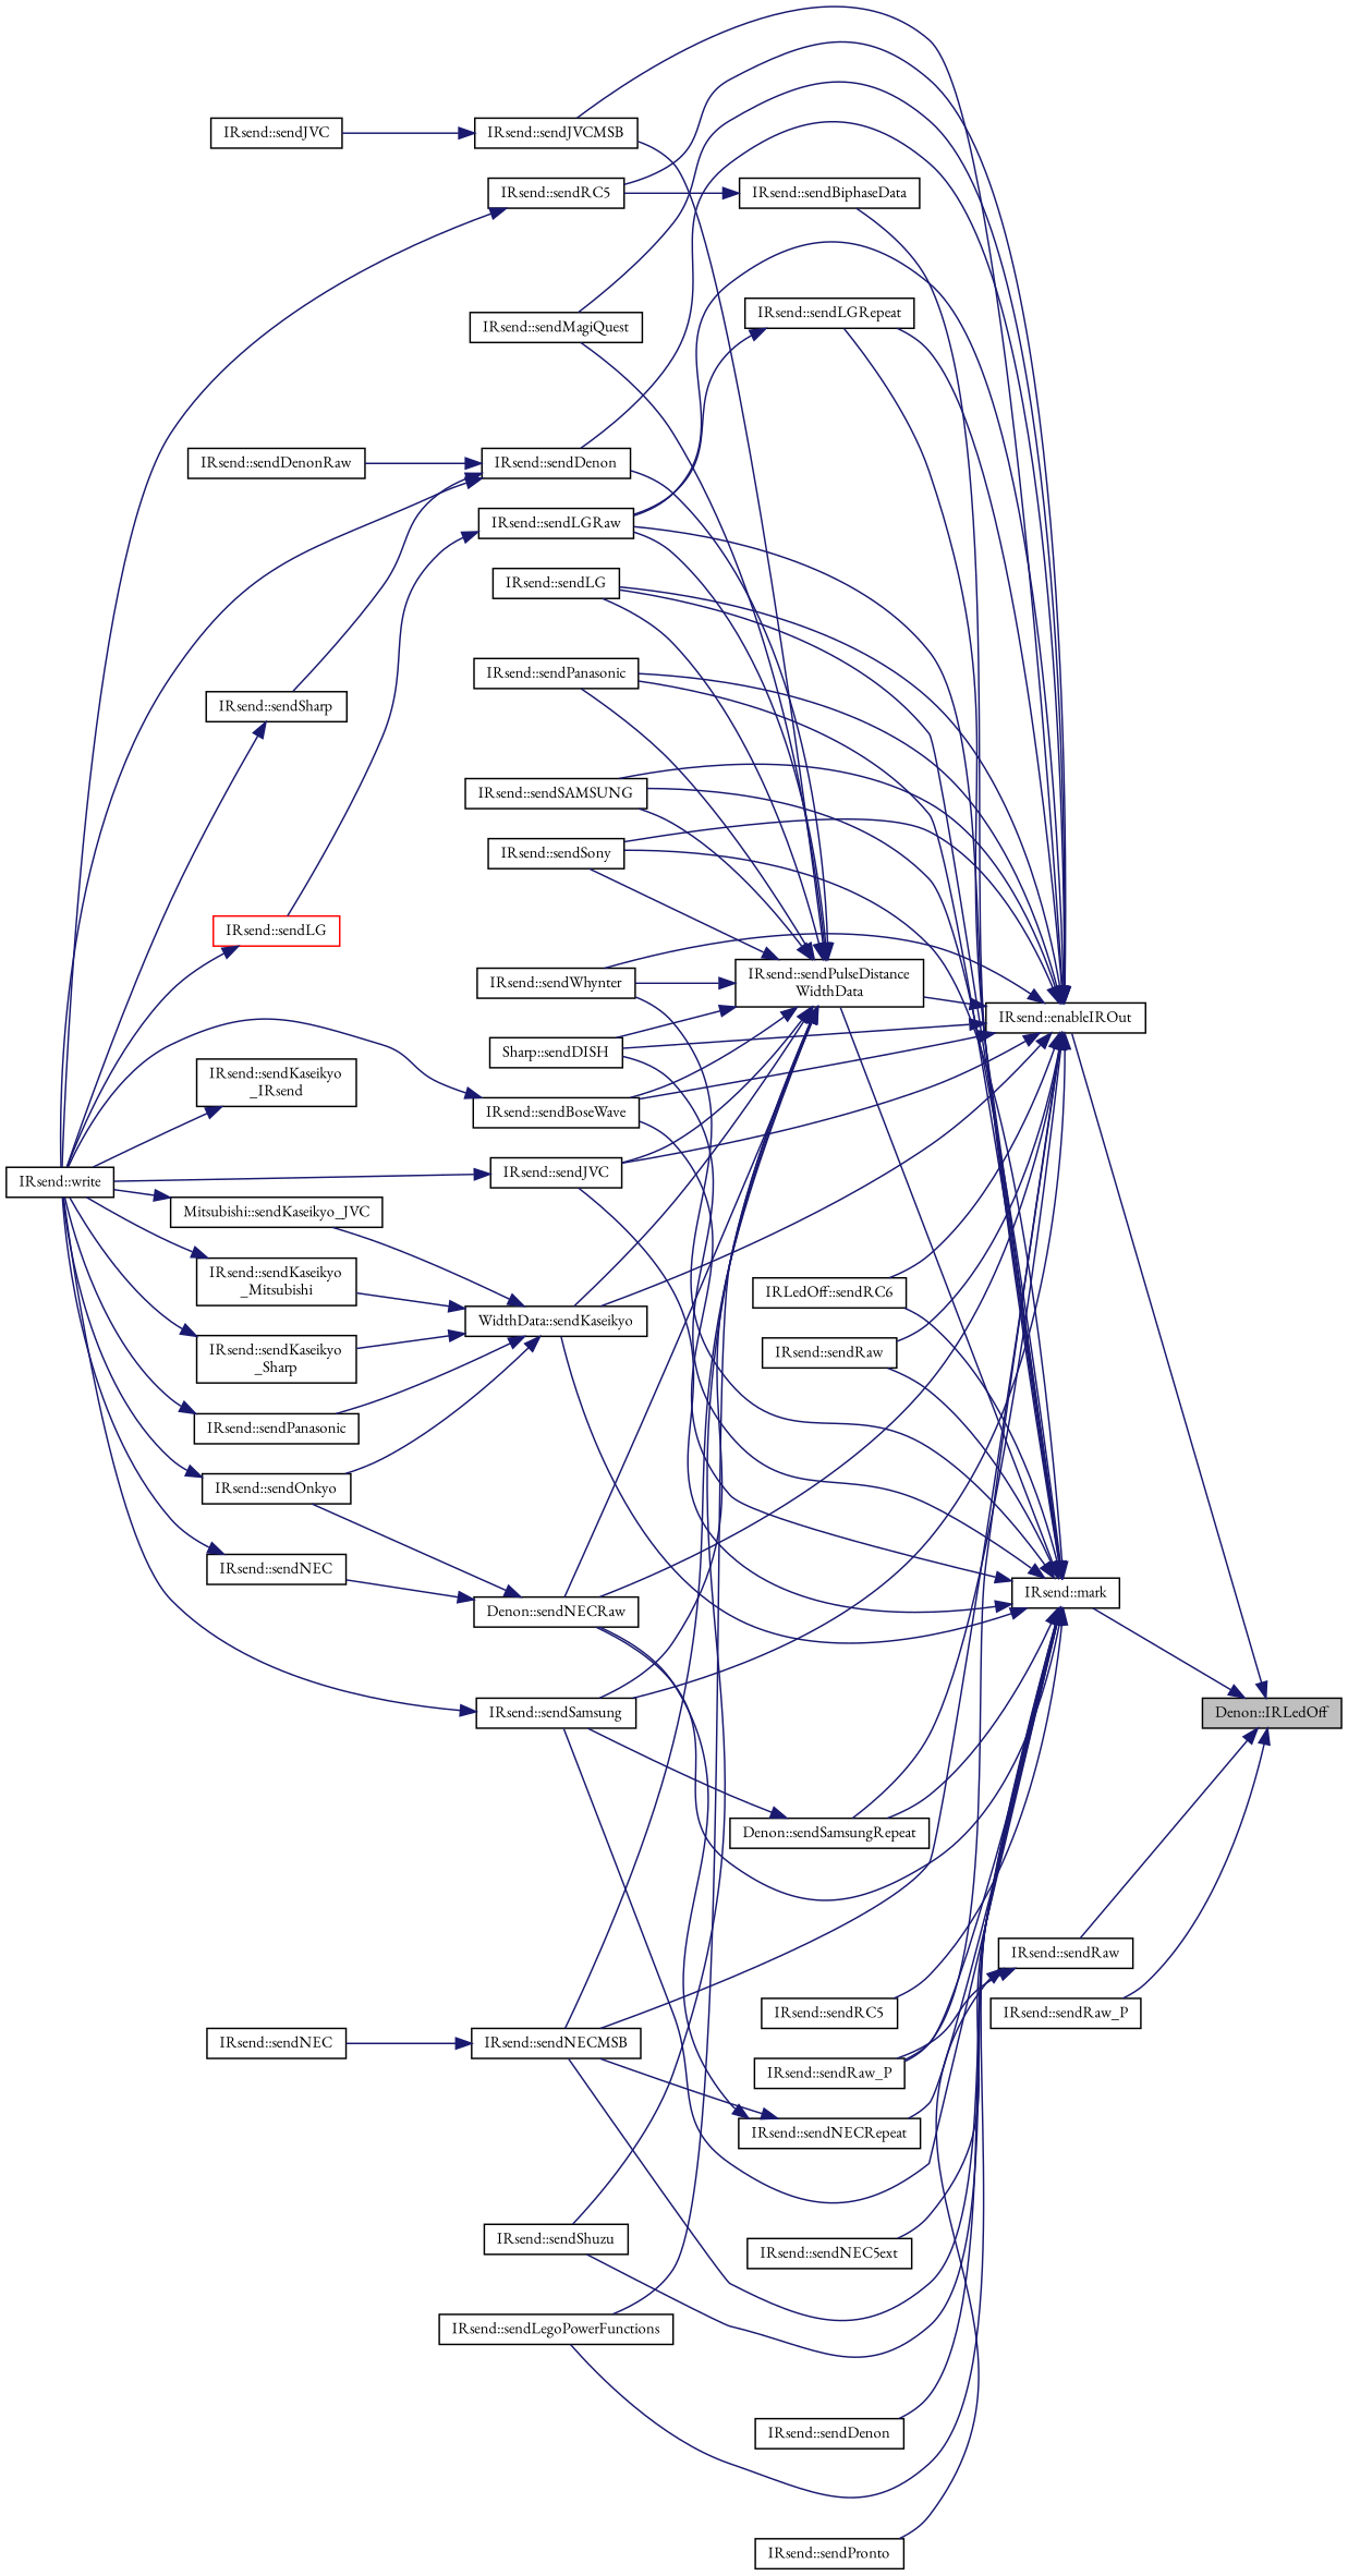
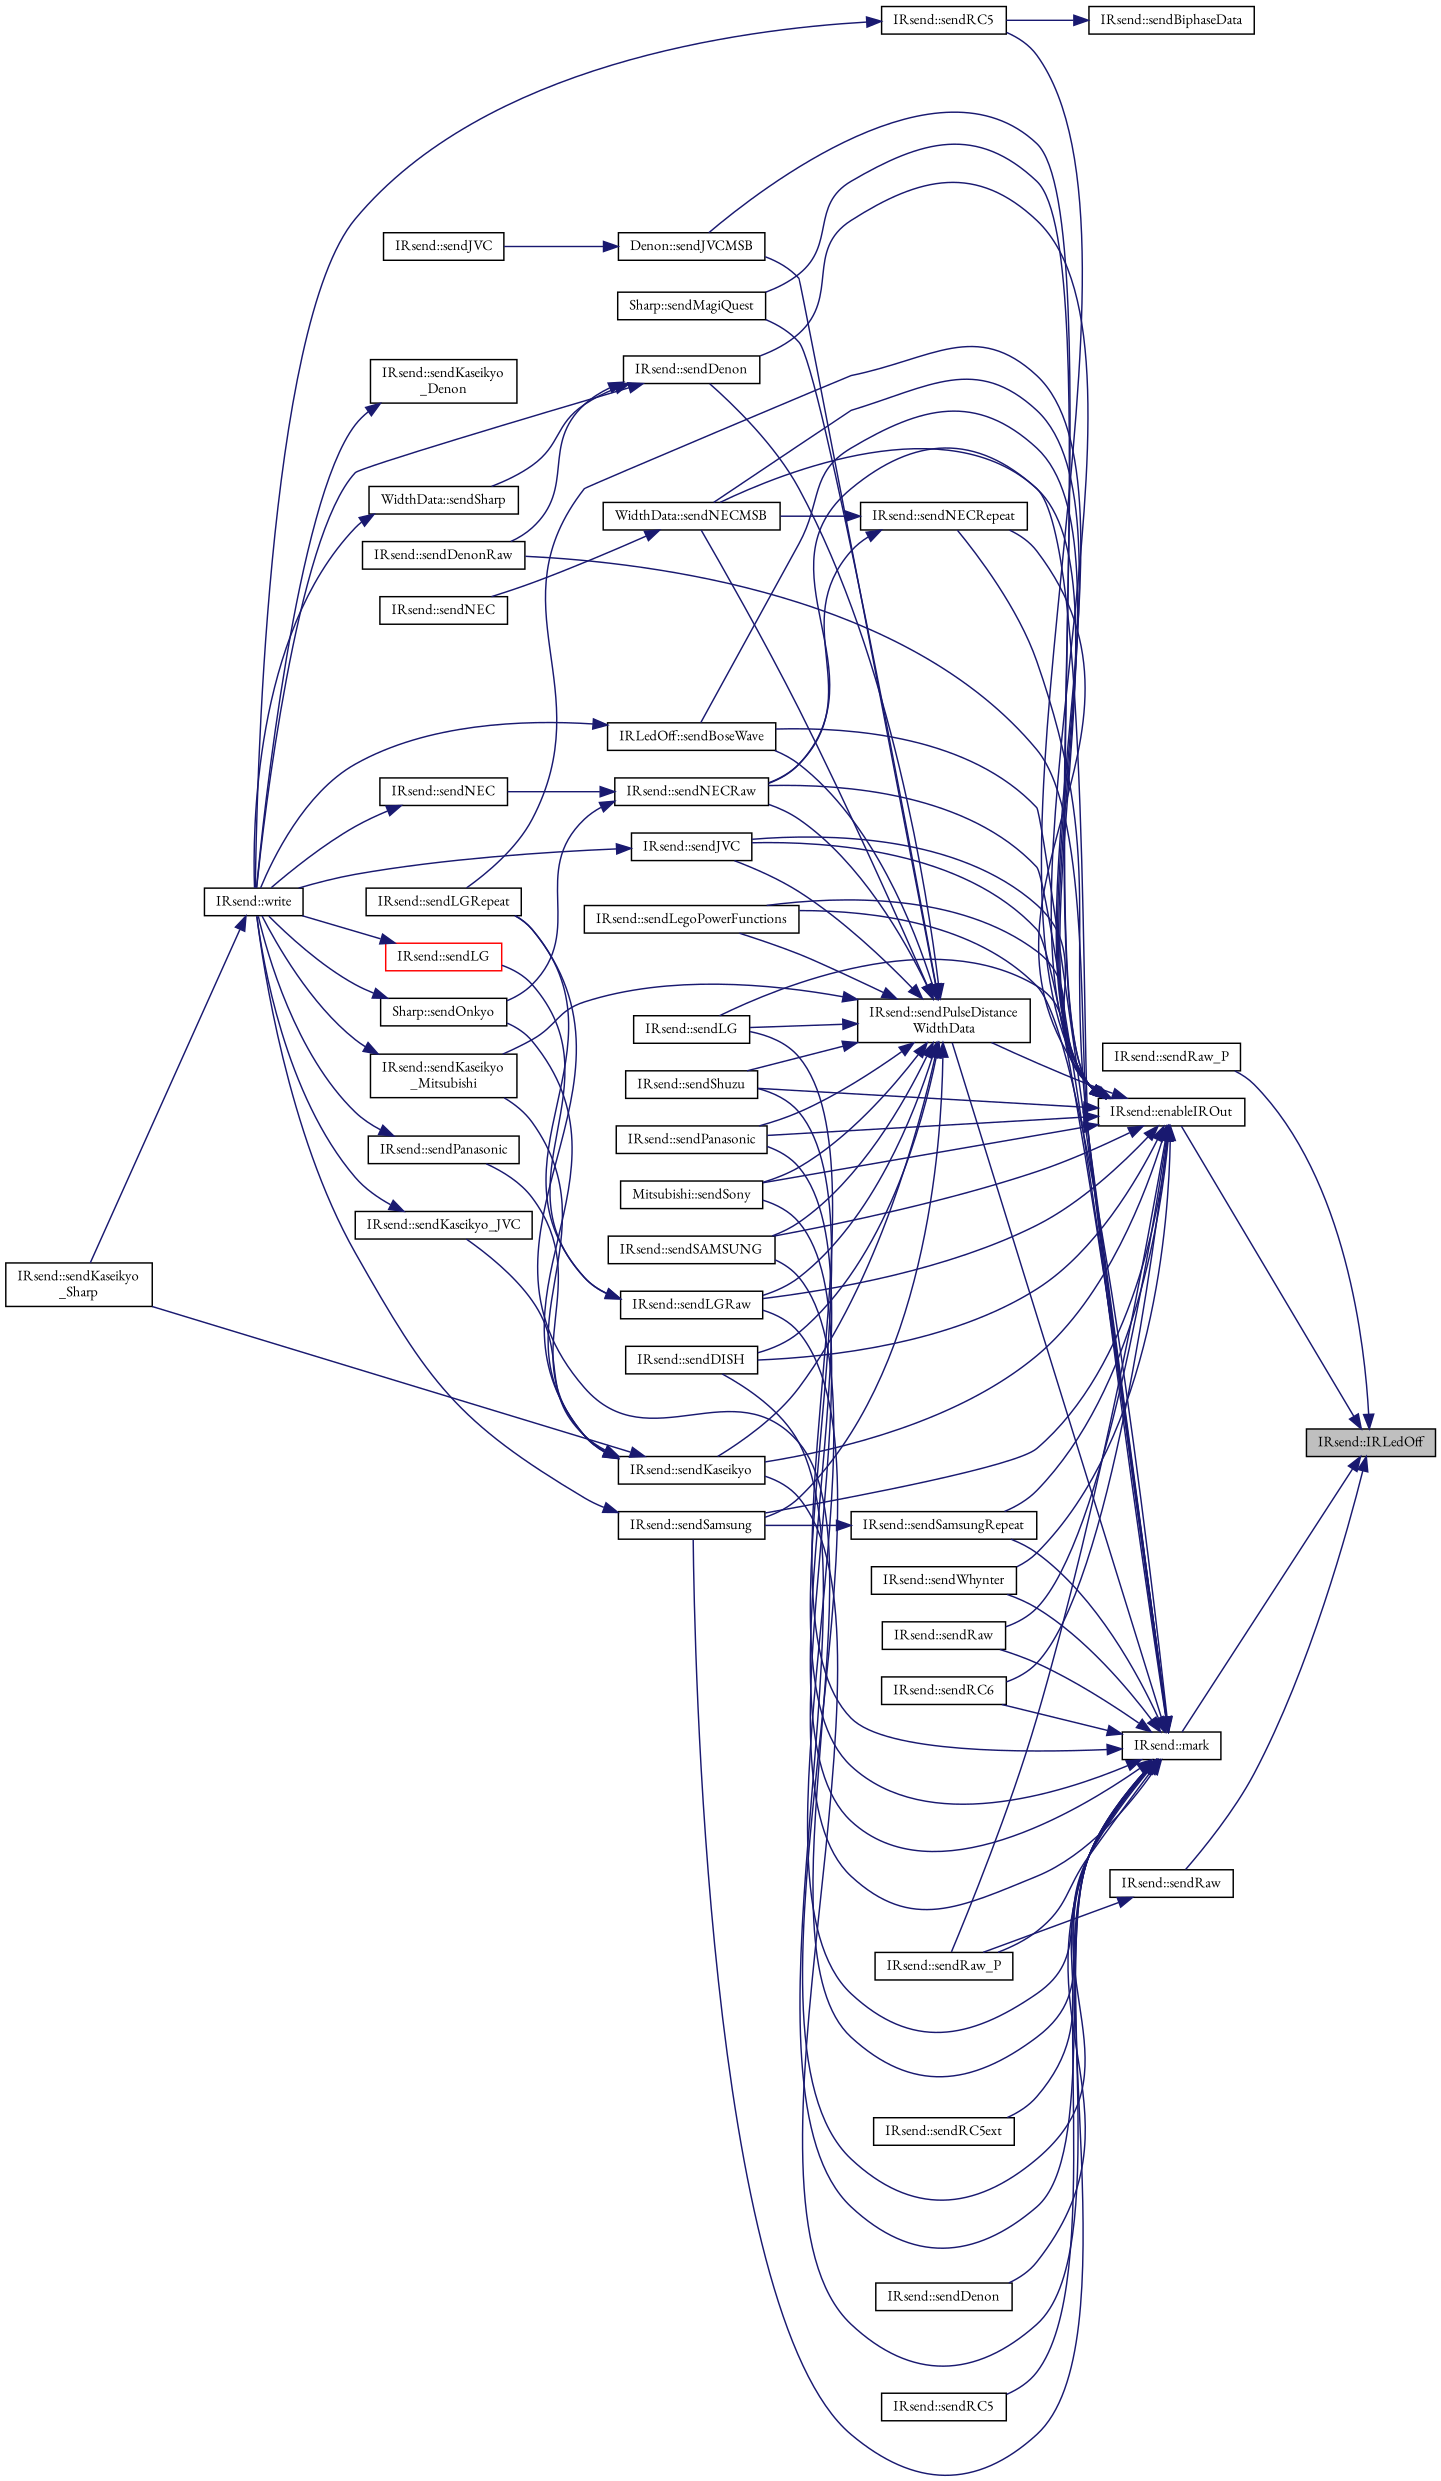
  digraph {
    fontname="EB Garamond"
    rankdir=RL
    node [color=black fillcolor=white fontname="EB Garamond" fontsize=10 shape=record style=filled]
    edge [color=midnightblue dir=back fontname="EB Garamond" fontsize=10 labelfontname=Helvetica labelfontsize=10 style=solid]
-   n1 [fillcolor=grey75 fontcolor=black height=0.2 label="Denon::IRLedOff" width=0.4]
+   n1 [fillcolor=grey75 fontcolor=black height=0.2 label="IRsend::IRLedOff" width=0.4]
    n2 [height=0.2 label="IRsend::enableIROut" width=0.4]
    n3 [height=0.2 label="IRsend::mark" width=0.4]
    n4 [height=0.2 label="IRsend::sendRaw" width=0.4]
    n5 [height=0.2 label="IRsend::sendRaw_P" width=0.4]
-   n6 [height=0.2 label="IRsend::sendBoseWave" width=0.4]
+   n6 [height=0.2 label="IRLedOff::sendBoseWave" width=0.4]
    n7 [height=0.2 label="IRsend::sendDenon" width=0.4]
-   n8 [height=0.2 label="Sharp::sendDISH" width=0.4]
+   n8 [height=0.2 label="IRsend::sendDISH" width=0.4]
    n9 [height=0.2 label="IRsend::sendJVC" width=0.4]
-   n10 [height=0.2 label="IRsend::sendJVCMSB" width=0.4]
-   n11 [height=0.2 label="WidthData::sendKaseikyo" width=0.4]
+   n10 [height=0.2 label="Denon::sendJVCMSB" width=0.4]
+   n11 [height=0.2 label="IRsend::sendKaseikyo" width=0.4]
    n12 [height=0.2 label="IRsend::sendLegoPowerFunctions" width=0.4]
    n13 [height=0.2 label="IRsend::sendLG" width=0.4]
    n14 [height=0.2 label="IRsend::sendLGRaw" width=0.4]
    n15 [height=0.2 label="IRsend::sendLGRepeat" width=0.4]
-   n16 [height=0.2 label="IRsend::sendMagiQuest" width=0.4]
-   n17 [height=0.2 label="IRsend::sendNECMSB" width=0.4]
-   n18 [height=0.2 label="Denon::sendNECRaw" width=0.4]
+   n16 [height=0.2 label="Sharp::sendMagiQuest" width=0.4]
+   n17 [height=0.2 label="WidthData::sendNECMSB" width=0.4]
+   n18 [height=0.2 label="IRsend::sendNECRaw" width=0.4]
    n19 [height=0.2 label="IRsend::sendNECRepeat" width=0.4]
    n20 [height=0.2 label="IRsend::sendPanasonic" width=0.4]
    n21 [height=0.2 label="IRsend::sendRaw" width=0.4]
    n22 [height=0.2 label="IRsend::sendRaw_P" width=0.4]
    n23 [height=0.2 label="IRsend::sendRC5" width=0.4]
-   n24 [height=0.2 label="IRLedOff::sendRC6" width=0.4]
+   n24 [height=0.2 label="IRsend::sendRC6" width=0.4]
    n25 [height=0.2 label="IRsend::sendSamsung" width=0.4]
    n26 [height=0.2 label="IRsend::sendSAMSUNG" width=0.4]
-   n27 [height=0.2 label="Denon::sendSamsungRepeat" width=0.4]
+   n27 [height=0.2 label="IRsend::sendSamsungRepeat" width=0.4]
    n28 [height=0.2 label="IRsend::sendShuzu" width=0.4]
-   n29 [height=0.2 label="IRsend::sendSony" width=0.4]
+   n29 [height=0.2 label="Mitsubishi::sendSony" width=0.4]
    n30 [height=0.2 label="IRsend::sendWhynter" width=0.4]
    n31 [height=0.2 label="IRsend::sendPulseDistance\lWidthData" width=0.4]
-   n32 [height=0.2 label="IRsend::sendNEC5ext" width=0.4]
+   n32 [height=0.2 label="IRsend::sendRC5ext" width=0.4]
    n33 [height=0.2 label="IRsend::sendBiphaseData" width=0.4]
    n34 [height=0.2 label="IRsend::sendDenon" width=0.4]
    n35 [height=0.2 label="IRsend::sendRC5" width=0.4]
-   n36 [height=0.2 label="IRsend::sendPronto" width=0.4]
    n37 [height=0.2 label="IRsend::write" width=0.4]
    n38 [height=0.2 label="IRsend::sendDenonRaw" width=0.4]
-   n39 [height=0.2 label="IRsend::sendSharp" width=0.4]
+   n39 [height=0.2 label="WidthData::sendSharp" width=0.4]
    n40 [height=0.2 label="IRsend::sendJVC" width=0.4]
-   n41 [height=0.2 label="Mitsubishi::sendKaseikyo_JVC" width=0.4]
+   n41 [height=0.2 label="IRsend::sendKaseikyo_JVC" width=0.4]
    n42 [height=0.2 label="IRsend::sendKaseikyo\l_Mitsubishi" width=0.4]
    n43 [height=0.2 label="IRsend::sendKaseikyo\l_Sharp" width=0.4]
    n44 [height=0.2 label="IRsend::sendPanasonic" width=0.4]
-   n45 [height=0.2 label="IRsend::sendOnkyo" width=0.4]
+   n45 [height=0.2 label="Sharp::sendOnkyo" width=0.4]
    n46 [color=red height=0.2 label="IRsend::sendLG" width=0.4]
    n47 [height=0.2 label="IRsend::sendNEC" width=0.4]
    n48 [height=0.2 label="IRsend::sendNEC" width=0.4]
-   n49 [height=0.2 label="IRsend::sendKaseikyo\l_IRsend" width=0.4]
+   n49 [height=0.2 label="IRsend::sendKaseikyo\l_Denon" width=0.4]
    n1 -> n2
    n1 -> n3
    n1 -> n4
    n1 -> n5
    n2 -> n6
    n2 -> n7
    n2 -> n8
    n2 -> n9
    n2 -> n10
    n2 -> n11
+   n2 -> n12
    n2 -> n13
    n2 -> n14
    n2 -> n15
    n2 -> n16
    n2 -> n17
    n2 -> n18
+   n2 -> n19
    n2 -> n20
    n2 -> n21
    n2 -> n22
    n2 -> n23
    n2 -> n24
    n2 -> n25
    n2 -> n26
    n2 -> n27
+   n2 -> n28
    n2 -> n29
    n2 -> n30
    n2 -> n31
    n3 -> n6
    n3 -> n8
    n3 -> n9
    n3 -> n11
    n3 -> n12
    n3 -> n13
    n3 -> n14
    n3 -> n15
    n3 -> n17
    n3 -> n18
    n3 -> n19
    n3 -> n20
    n3 -> n21
    n3 -> n22
    n3 -> n24
    n3 -> n25
    n3 -> n26
    n3 -> n27
    n3 -> n28
    n3 -> n29
    n3 -> n30
    n3 -> n31
    n3 -> n32
-   n3 -> n33
+   n3 -> n38
    n3 -> n34
    n3 -> n35
    n4 -> n22
-   n4 -> n36
    n6 -> n37
    n7 -> n37
    n7 -> n38
    n7 -> n39
    n9 -> n37
    n10 -> n40
    n11 -> n41
    n11 -> n42
    n11 -> n43
    n11 -> n44
    n11 -> n45
    n14 -> n46
-   n15 -> n14
+   n14 -> n15
    n17 -> n47
    n18 -> n45
    n18 -> n48
    n19 -> n17
    n19 -> n18
    n23 -> n37
    n25 -> n37
    n27 -> n25
    n31 -> n6
    n31 -> n7
    n31 -> n8
    n31 -> n9
    n31 -> n10
    n31 -> n11
    n31 -> n12
    n31 -> n13
    n31 -> n14
    n31 -> n16
    n31 -> n17
    n31 -> n18
    n31 -> n20
    n31 -> n25
    n31 -> n26
    n31 -> n28
    n31 -> n29
-   n31 -> n30
+   n31 -> n42
    n33 -> n23
    n39 -> n37
    n41 -> n37
    n42 -> n37
-   n43 -> n37
+   n37 -> n43
    n44 -> n37
    n45 -> n37
    n46 -> n37
    n48 -> n37
    n49 -> n37
  }
